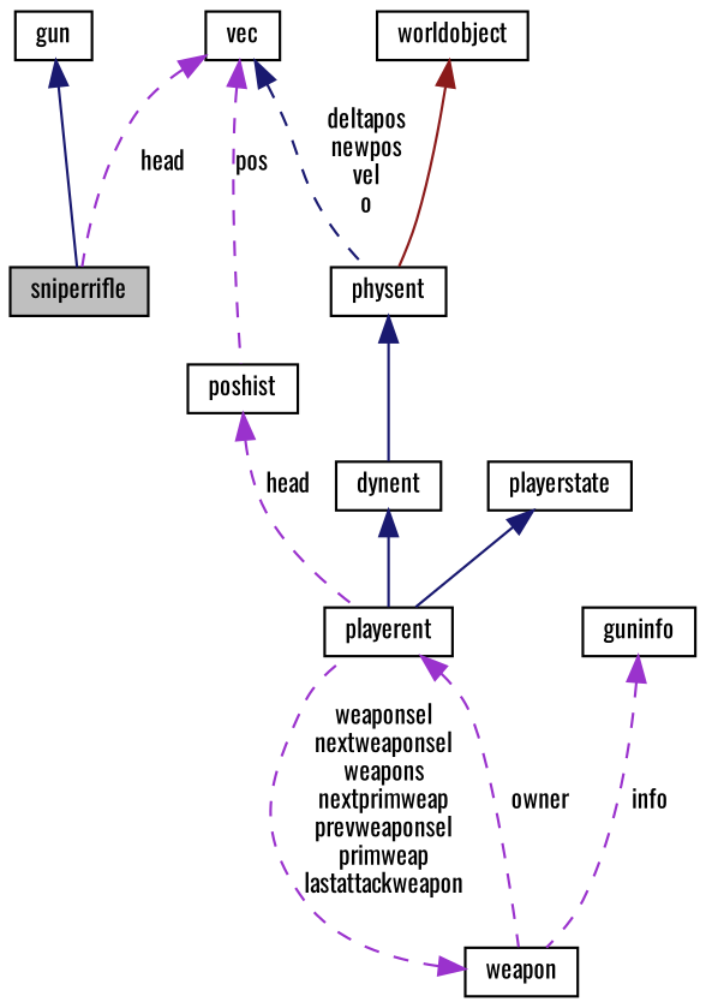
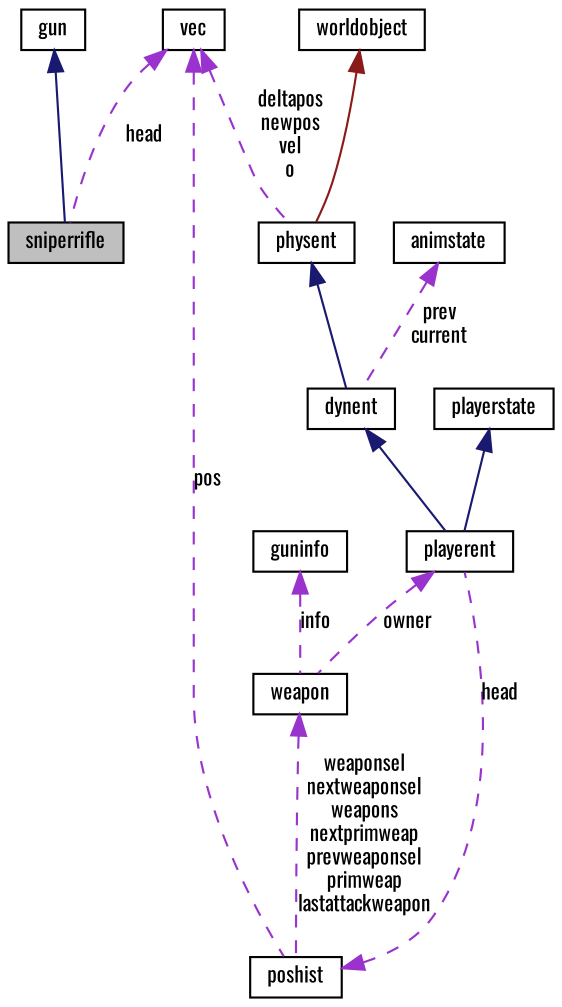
  digraph {
    fontname=Oswald
    node [color=black fillcolor=white fontname=Oswald fontsize=10 shape=record style=filled]
    edge [color=darkorchid3 dir=back fontname=Oswald fontsize=10 labelfontname=FreeSans labelfontsize=10 style=dashed]
    n1 [fillcolor=grey75 fontcolor=black height=0.2 label=sniperrifle width=0.4]
    n2 [height=0.2 label=gun width=0.4]
    n3 [height=0.2 label=weapon width=0.4]
    n4 [height=0.2 label=playerent width=0.4]
    n5 [height=0.2 label=dynent width=0.4]
    n6 [height=0.2 label=physent width=0.4]
    n7 [height=0.2 label=worldobject width=0.4]
    n8 [height=0.2 label=vec width=0.4]
    n9 [height=0.2 label=poshist width=0.4]
+   n10 [height=0.2 label=animstate width=0.4]
    n11 [height=0.2 label=playerstate width=0.4]
    n12 [height=0.2 label=guninfo width=0.4]
    n2 -> n1 [color=midnightblue style=solid]
-   n3 -> n4 [label="weaponsel\nnextweaponsel\nweapons\nnextprimweap\nprevweaponsel\nprimweap\nlastattackweapon"]
+   n3 -> n9 [label="weaponsel\nnextweaponsel\nweapons\nnextprimweap\nprevweaponsel\nprimweap\nlastattackweapon"]
    n4 -> n3 [label=owner]
    n5 -> n4 [color=midnightblue style=solid]
    n6 -> n5 [color=midnightblue style=solid]
    n7 -> n6 [color=firebrick4 style=solid]
    n8 -> n1 [label=head]
-   n8 -> n6 [color=midnightblue label="deltapos\nnewpos\nvel\no"]
+   n8 -> n6 [label="deltapos\nnewpos\nvel\no"]
    n8 -> n9 [label=pos]
    n9 -> n4 [label=head]
+   n10 -> n5 [label="prev\ncurrent"]
    n11 -> n4 [color=midnightblue style=solid]
    n12 -> n3 [label=info]
  }
